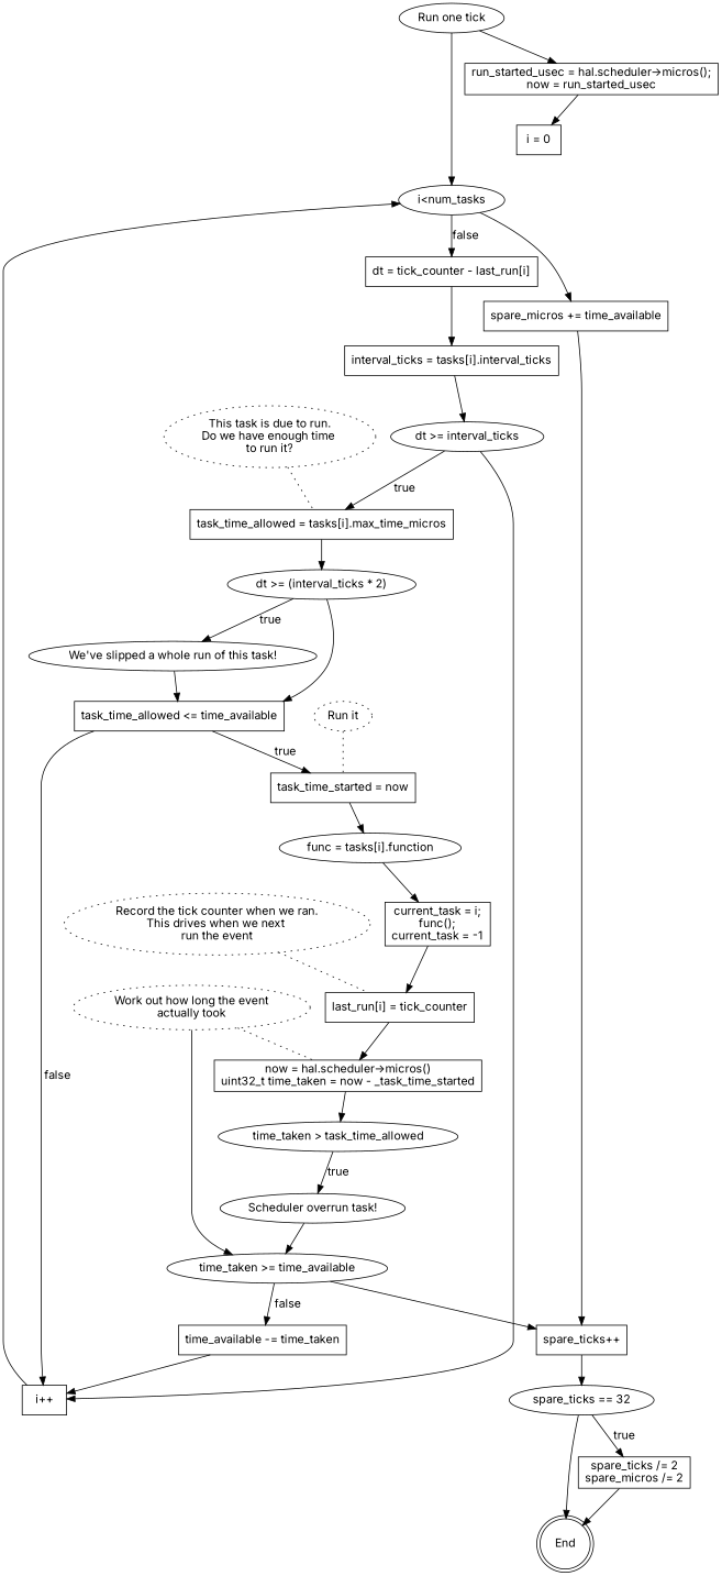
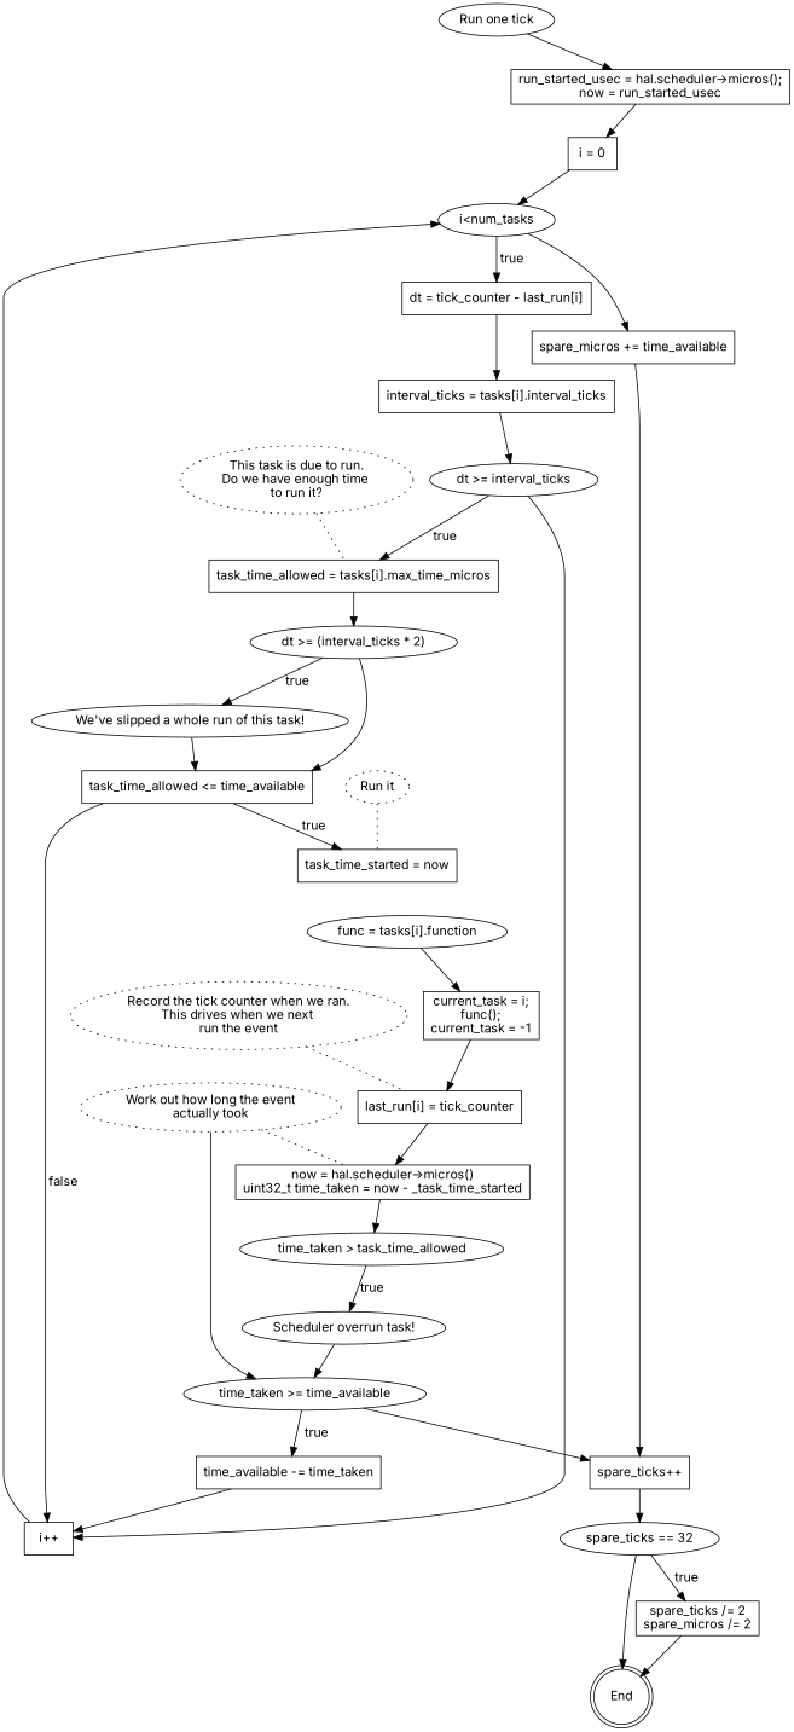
  digraph {
    fontname=Inter
    node [fontname=Inter shape=rectangle]
    edge [fontname=Inter]
    n1 [label="Run one tick" shape=""]
    n2 [label="run_started_usec = hal.scheduler->micros();\nnow = run_started_usec"]
    n3 [label="i = 0"]
    n4 [label="i<num_tasks" shape=""]
    n5 [label="dt = tick_counter - last_run[i]"]
    n6 [label="spare_micros += time_available"]
    n7 [label="interval_ticks = tasks[i].interval_ticks"]
    n8 [label="spare_ticks++"]
    n9 [label="dt >= interval_ticks" shape=""]
    n10 [label="i++"]
    n11 [label="task_time_allowed = tasks[i].max_time_micros"]
    n12 [label="dt >= (interval_ticks * 2)" shape=""]
    n13 [label="We've slipped a whole run of this task!" shape=""]
    n14 [label="task_time_allowed <= time_available"]
    n15 [label="task_time_started = now"]
    n16 [label="func = tasks[i].function" shape=""]
    n17 [label="current_task = i;\nfunc();\ncurrent_task = -1"]
    n18 [label="last_run[i] = tick_counter"]
    n19 [label="now = hal.scheduler->micros()\nuint32_t time_taken = now - _task_time_started"]
    n20 [label="time_taken > task_time_allowed" shape=""]
    n21 [label="Scheduler overrun task!" shape=""]
    n22 [label="time_taken >= time_available" shape=""]
    n23 [label="time_available -= time_taken"]
    n24 [label="spare_ticks == 32" shape=""]
    n25 [label="spare_ticks /= 2\nspare_micros /= 2"]
    n26 [label=End shape=doublecircle]
    n27 [label="This task is due to run.\nDo we have enough time \nto run it?" style=dotted shape=""]
    n28 [label="Run it" style=dotted shape=""]
    n29 [label="Record the tick counter when we ran.\nThis drives when we next \nrun the event" style=dotted shape=""]
    n30 [label="Work out how long the event\nactually took" style=dotted shape=""]
    n1 -> n2
    n2 -> n3
-   n1 -> n4
-   n4 -> n5 [label=" false"]
+   n3 -> n4
+   n4 -> n5 [label=" true"]
    n4 -> n6
    n5 -> n7
    n6 -> n8
    n7 -> n9
    n8 -> n24
    n9 -> n10
    n9 -> n11 [label=" true"]
    n10 -> n4
    n11 -> n12
    n12 -> n13 [label=" true"]
    n12 -> n14
    n13 -> n14
    n14 -> n10 [label=" false"]
    n14 -> n15 [label=" true"]
-   n15 -> n16
    n16 -> n17
    n17 -> n18
    n18 -> n19
    n19 -> n20
    n20 -> n21 [label=true]
    n21 -> n22
    n22 -> n8
-   n22 -> n23 [label=" false"]
+   n22 -> n23 [label=" true"]
    n23 -> n10
    n24 -> n25 [label=" true"]
    n24 -> n26
    n25 -> n26
    n27 -> n11 [arrowhead=none style=dotted]
    n28 -> n15 [arrowhead=none style=dotted]
    n29 -> n18 [arrowhead=none style=dotted]
    n30 -> n19 [arrowhead=none style=dotted]
    n30 -> n22
  }
